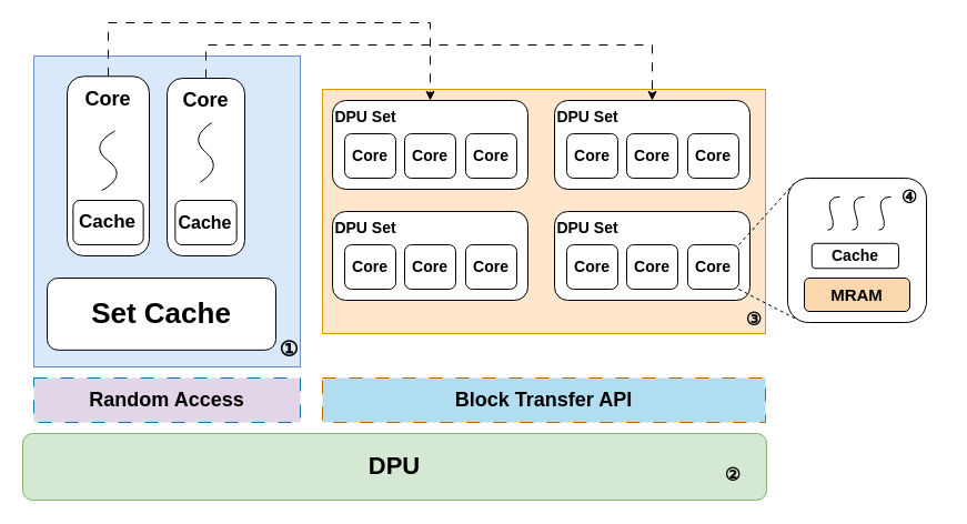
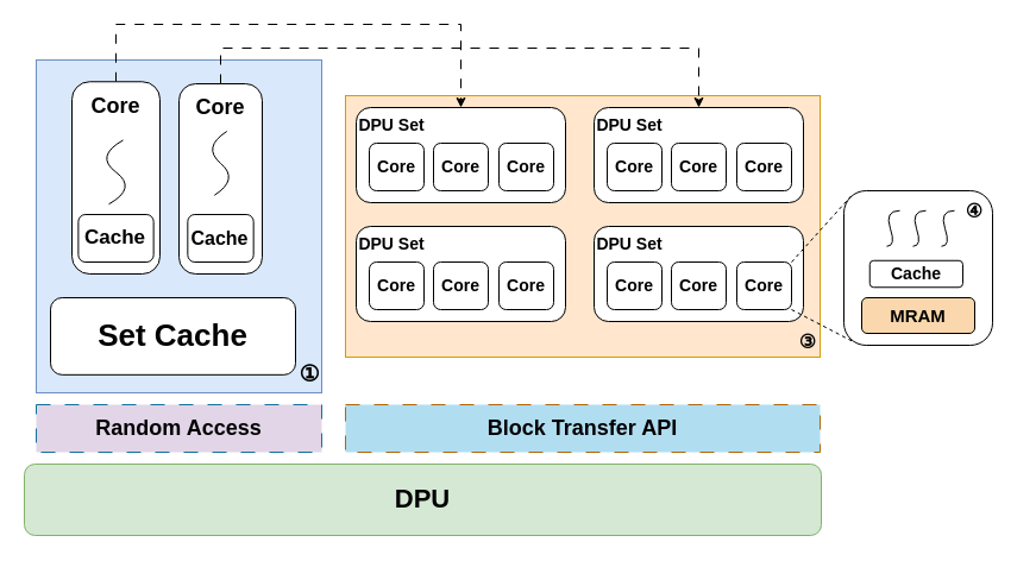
  <mxCell id="0" />
  <mxCell id="1" parent="0" />
  <mxCell id="2" value="" style="rounded=0;whiteSpace=wrap;html=1;fillColor=#ffe6cc;strokeColor=#d79b00;fontStyle=1" parent="1" vertex="1"><mxGeometry x="290" y="80" width="399" height="220" as="geometry" /></mxCell>
  <mxCell id="3" value="" style="rounded=0;whiteSpace=wrap;html=1;fillColor=#dae8fc;strokeColor=#6c8ebf;fontStyle=1" parent="1" vertex="1"><mxGeometry x="30" y="50" width="240" height="280" as="geometry" /></mxCell>
  <mxCell id="4" value="&lt;font style=&quot;font-size: 26px;&quot;&gt;Set Cache&lt;/font&gt;" style="rounded=1;whiteSpace=wrap;html=1;fontStyle=1" parent="1" vertex="1"><mxGeometry x="42" y="250" width="206" height="64.83" as="geometry" /></mxCell>
  <mxCell id="5" value="&lt;font style=&quot;font-size: 22px;&quot;&gt;DPU&lt;/font&gt;" style="rounded=1;whiteSpace=wrap;html=1;fillColor=#d5e8d4;strokeColor=#82b366;fontStyle=1" parent="1" vertex="1"><mxGeometry x="20" y="390" width="670" height="60" as="geometry" /></mxCell>
  <mxCell id="6" value="" style="group;fontStyle=1" parent="1" vertex="1" connectable="0"><mxGeometry x="150" y="30" width="70" height="200" as="geometry" /></mxCell>
  <mxCell id="7" value="&lt;font style=&quot;font-size: 18px;&quot;&gt;Core&lt;/font&gt;" style="rounded=1;whiteSpace=wrap;html=1;spacingTop=0;spacingBottom=120;arcSize=20;spacingLeft=0;fontStyle=1" parent="6" vertex="1"><mxGeometry y="40.0" width="70" height="160.0" as="geometry" /></mxCell>
  <mxCell id="8" value="" style="curved=1;endArrow=none;html=1;rounded=0;endFill=0;fontStyle=1" parent="6" edge="1"><mxGeometry width="50" height="50" relative="1" as="geometry"><mxPoint x="29.75" y="133.794" as="sourcePoint" /><mxPoint x="40.25" y="80.001" as="targetPoint" /><Array as="points"><mxPoint x="50.75" y="120.346" /><mxPoint x="19.25" y="93.45" /></Array></mxGeometry></mxCell>
  <mxCell id="9" value="&lt;font style=&quot;font-size: 16px;&quot;&gt;Cache&lt;/font&gt;" style="rounded=1;whiteSpace=wrap;html=1;fontStyle=1" parent="6" vertex="1"><mxGeometry x="7.332" y="150.0" width="55.344" height="40.0" as="geometry" /></mxCell>
  <mxCell id="10" value="" style="group;fontStyle=1" parent="1" vertex="1" connectable="0"><mxGeometry x="299" y="90" width="176" height="80" as="geometry" /></mxCell>
  <mxCell id="11" value="" style="rounded=1;whiteSpace=wrap;html=1;movable=1;resizable=1;rotatable=1;deletable=1;editable=1;locked=0;connectable=1;fontStyle=1" parent="10" vertex="1"><mxGeometry width="176" height="80" as="geometry" /></mxCell>
  <mxCell id="12" value="&lt;font style=&quot;font-size: 14px;&quot;&gt;DPU Set&lt;/font&gt;" style="text;html=1;strokeColor=none;fillColor=none;align=center;verticalAlign=middle;whiteSpace=wrap;rounded=0;fontSize=8;fontStyle=1" parent="10" vertex="1"><mxGeometry width="60" height="30" as="geometry" /></mxCell>
  <mxCell id="13" value="&lt;font style=&quot;font-size: 14px;&quot;&gt;Core&lt;/font&gt;" style="rounded=1;whiteSpace=wrap;html=1;fontStyle=1" parent="10" vertex="1"><mxGeometry x="11" y="30" width="46" height="40" as="geometry" /></mxCell>
  <mxCell id="14" value="&lt;font style=&quot;font-size: 14px;&quot;&gt;Core&lt;/font&gt;" style="rounded=1;whiteSpace=wrap;html=1;fontStyle=1" parent="10" vertex="1"><mxGeometry x="65" y="30" width="46" height="40" as="geometry" /></mxCell>
  <mxCell id="15" value="&lt;font style=&quot;font-size: 14px;&quot;&gt;Core&lt;/font&gt;" style="rounded=1;whiteSpace=wrap;html=1;fontStyle=1" parent="10" vertex="1"><mxGeometry x="120" y="30" width="46" height="40" as="geometry" /></mxCell>
  <mxCell id="16" value="" style="group;fontStyle=1" parent="1" vertex="1" connectable="0"><mxGeometry x="499" y="90" width="176" height="80" as="geometry" /></mxCell>
  <mxCell id="17" value="" style="rounded=1;whiteSpace=wrap;html=1;movable=1;resizable=1;rotatable=1;deletable=1;editable=1;locked=0;connectable=1;fontStyle=1" parent="16" vertex="1"><mxGeometry width="176" height="80" as="geometry" /></mxCell>
  <mxCell id="18" value="&lt;font style=&quot;font-size: 14px;&quot;&gt;DPU Set&lt;/font&gt;" style="text;html=1;strokeColor=none;fillColor=none;align=center;verticalAlign=middle;whiteSpace=wrap;rounded=0;fontSize=8;fontStyle=1" parent="16" vertex="1"><mxGeometry width="60" height="30" as="geometry" /></mxCell>
  <mxCell id="19" value="&lt;font style=&quot;font-size: 14px;&quot;&gt;Core&lt;/font&gt;" style="rounded=1;whiteSpace=wrap;html=1;fontStyle=1" parent="16" vertex="1"><mxGeometry x="11" y="30" width="46" height="40" as="geometry" /></mxCell>
  <mxCell id="20" value="&lt;font style=&quot;font-size: 14px;&quot;&gt;Core&lt;/font&gt;" style="rounded=1;whiteSpace=wrap;html=1;fontStyle=1" parent="16" vertex="1"><mxGeometry x="65" y="30" width="46" height="40" as="geometry" /></mxCell>
  <mxCell id="21" value="&lt;font style=&quot;font-size: 14px;&quot;&gt;Core&lt;/font&gt;" style="rounded=1;whiteSpace=wrap;html=1;fontStyle=1" parent="16" vertex="1"><mxGeometry x="120" y="30" width="46" height="40" as="geometry" /></mxCell>
  <mxCell id="22" value="" style="group;fontStyle=1" parent="1" vertex="1" connectable="0"><mxGeometry x="299" y="190" width="176" height="80" as="geometry" /></mxCell>
  <mxCell id="23" value="" style="rounded=1;whiteSpace=wrap;html=1;movable=1;resizable=1;rotatable=1;deletable=1;editable=1;locked=0;connectable=1;fontStyle=1" parent="22" vertex="1"><mxGeometry width="176" height="80" as="geometry" /></mxCell>
  <mxCell id="24" value="&lt;font style=&quot;font-size: 14px;&quot;&gt;DPU Set&lt;/font&gt;" style="text;html=1;strokeColor=none;fillColor=none;align=center;verticalAlign=middle;whiteSpace=wrap;rounded=0;fontSize=8;fontStyle=1" parent="22" vertex="1"><mxGeometry width="60" height="30" as="geometry" /></mxCell>
  <mxCell id="25" value="&lt;font style=&quot;font-size: 14px;&quot;&gt;Core&lt;/font&gt;" style="rounded=1;whiteSpace=wrap;html=1;fontStyle=1" parent="22" vertex="1"><mxGeometry x="11" y="30" width="46" height="40" as="geometry" /></mxCell>
  <mxCell id="26" value="&lt;font style=&quot;font-size: 14px;&quot;&gt;Core&lt;/font&gt;" style="rounded=1;whiteSpace=wrap;html=1;fontStyle=1" parent="22" vertex="1"><mxGeometry x="65" y="30" width="46" height="40" as="geometry" /></mxCell>
  <mxCell id="27" value="&lt;font style=&quot;font-size: 14px;&quot;&gt;Core&lt;/font&gt;" style="rounded=1;whiteSpace=wrap;html=1;fontStyle=1" parent="22" vertex="1"><mxGeometry x="120" y="30" width="46" height="40" as="geometry" /></mxCell>
  <mxCell id="28" value="" style="group;fontStyle=1" parent="1" vertex="1" connectable="0"><mxGeometry x="499" y="190" width="176" height="80" as="geometry" /></mxCell>
  <mxCell id="29" value="" style="rounded=1;whiteSpace=wrap;html=1;movable=1;resizable=1;rotatable=1;deletable=1;editable=1;locked=0;connectable=1;fontStyle=1" parent="28" vertex="1"><mxGeometry width="176" height="80" as="geometry" /></mxCell>
  <mxCell id="30" value="&lt;font style=&quot;font-size: 14px;&quot;&gt;DPU Set&lt;/font&gt;" style="text;html=1;strokeColor=none;fillColor=none;align=center;verticalAlign=middle;whiteSpace=wrap;rounded=0;fontSize=8;fontStyle=1" parent="28" vertex="1"><mxGeometry width="60" height="30" as="geometry" /></mxCell>
  <mxCell id="31" value="&lt;font style=&quot;font-size: 14px;&quot;&gt;Core&lt;/font&gt;" style="rounded=1;whiteSpace=wrap;html=1;fontStyle=1" parent="28" vertex="1"><mxGeometry x="11" y="30" width="46" height="40" as="geometry" /></mxCell>
  <mxCell id="32" value="&lt;font style=&quot;font-size: 14px;&quot;&gt;Core&lt;/font&gt;" style="rounded=1;whiteSpace=wrap;html=1;fontStyle=1" parent="28" vertex="1"><mxGeometry x="65" y="30" width="46" height="40" as="geometry" /></mxCell>
  <mxCell id="33" value="&lt;font style=&quot;font-size: 14px;&quot;&gt;Core&lt;/font&gt;" style="rounded=1;whiteSpace=wrap;html=1;fontStyle=1" parent="28" vertex="1"><mxGeometry x="120" y="30" width="46" height="40" as="geometry" /></mxCell>
  <mxCell id="34" value="" style="edgeStyle=orthogonalEdgeStyle;rounded=0;orthogonalLoop=1;jettySize=auto;html=1;entryX=0.5;entryY=0;entryDx=0;entryDy=0;exitX=0.5;exitY=0;exitDx=0;exitDy=0;dashed=1;dashPattern=8 8;fontStyle=1" parent="1" source="50" edge="1" target="11"><mxGeometry relative="1" as="geometry"><mxPoint x="444" y="20" as="targetPoint" /><Array as="points"><mxPoint x="97" y="20" /><mxPoint x="387" y="20" /></Array></mxGeometry></mxCell>
  <mxCell id="35" value="" style="edgeStyle=orthogonalEdgeStyle;rounded=0;orthogonalLoop=1;jettySize=auto;html=1;entryX=0.5;entryY=0;entryDx=0;entryDy=0;exitX=0.5;exitY=0;exitDx=0;exitDy=0;dashed=1;dashPattern=8 8;fontStyle=1" parent="1" source="7" target="17" edge="1"><mxGeometry relative="1" as="geometry"><mxPoint x="200" y="20" as="sourcePoint" /><mxPoint x="552" y="18" as="targetPoint" /><Array as="points"><mxPoint x="185" y="40" /><mxPoint x="587" y="40" /></Array></mxGeometry></mxCell>
  <mxCell id="36" value="" style="endArrow=none;dashed=1;html=1;rounded=0;exitX=1;exitY=0;exitDx=0;exitDy=0;entryX=0.059;entryY=0.023;entryDx=0;entryDy=0;entryPerimeter=0;fontStyle=1" parent="1" source="33" target="43" edge="1"><mxGeometry width="50" height="50" relative="1" as="geometry"><mxPoint x="669" y="220" as="sourcePoint" /><mxPoint x="719" y="170" as="targetPoint" /></mxGeometry></mxCell>
  <mxCell id="37" value="" style="endArrow=none;dashed=1;html=1;rounded=0;exitX=1;exitY=1;exitDx=0;exitDy=0;entryX=0.053;entryY=0.972;entryDx=0;entryDy=0;entryPerimeter=0;fontStyle=1" parent="1" source="33" target="43" edge="1"><mxGeometry width="50" height="50" relative="1" as="geometry"><mxPoint x="739" y="360" as="sourcePoint" /><mxPoint x="739" y="290" as="targetPoint" /></mxGeometry></mxCell>
  <mxCell id="38" value="&lt;font style=&quot;font-size: 18px;&quot;&gt;Random Access&lt;/font&gt;" style="rounded=0;whiteSpace=wrap;html=1;shadow=0;dashed=1;dashPattern=12 12;fillColor=#e1d5e7;strokeColor=#10739e;fontStyle=1;" parent="1" vertex="1"><mxGeometry x="30" y="340" width="240" height="40" as="geometry" /></mxCell>
  <mxCell id="39" value="&lt;font style=&quot;font-size: 18px;&quot;&gt;Block Transfer API&lt;/font&gt;" style="rounded=0;whiteSpace=wrap;html=1;shadow=0;dashed=1;dashPattern=12 12;fillColor=#b1ddf0;strokeColor=#b46504;fontStyle=1;" parent="1" vertex="1"><mxGeometry x="290" y="340" width="399" height="40" as="geometry" /></mxCell>
  <mxCell id="40" value="&lt;span&gt;&lt;font face=&quot;Comic Sans MS&quot; style=&quot;font-size: 19px;&quot;&gt;①&lt;/font&gt;&lt;/span&gt;" style="text;html=1;strokeColor=none;fillColor=none;align=center;verticalAlign=middle;whiteSpace=wrap;rounded=0;fontStyle=1" parent="1" vertex="1"><mxGeometry x="230" y="300" width="60" height="30" as="geometry" /></mxCell>
- <mxCell id="41" value="&lt;h1&gt;&lt;font style=&quot;font-size: 16px;&quot;&gt;&lt;span&gt;②&lt;/span&gt;&lt;/font&gt;&lt;/h1&gt;" style="text;html=1;strokeColor=none;fillColor=none;align=center;verticalAlign=middle;whiteSpace=wrap;rounded=0;fontStyle=1" parent="1" vertex="1"><mxGeometry x="630" y="410" width="60" height="30" as="geometry" /></mxCell>
  <mxCell id="42" value="&lt;h1&gt;&lt;font style=&quot;font-size: 16px;&quot;&gt;&lt;span&gt;③&lt;/span&gt;&lt;/font&gt;&lt;/h1&gt;" style="text;html=1;strokeColor=none;fillColor=none;align=center;verticalAlign=middle;whiteSpace=wrap;rounded=0;fontStyle=1" parent="1" vertex="1"><mxGeometry x="649" y="270" width="60" height="30" as="geometry" /></mxCell>
  <mxCell id="43" value="" style="rounded=1;whiteSpace=wrap;html=1;fontStyle=1" parent="1" vertex="1"><mxGeometry x="709" y="160" width="125" height="130" as="geometry" /></mxCell>
  <mxCell id="44" value="&lt;font style=&quot;font-size: 15px;&quot;&gt;MRAM&lt;/font&gt;" style="rounded=1;whiteSpace=wrap;html=1;fontStyle=1;fillColor=#fad7ac;" parent="1" vertex="1"><mxGeometry x="724" y="250" width="95" height="30" as="geometry" /></mxCell>
  <mxCell id="45" value="&lt;font style=&quot;font-size: 14px;&quot;&gt;Cache&lt;/font&gt;" style="rounded=1;whiteSpace=wrap;html=1;fontStyle=1" parent="1" vertex="1"><mxGeometry x="730.75" y="218.75" width="78.25" height="22.5" as="geometry" /></mxCell>
  <mxCell id="46" value="" style="curved=1;endArrow=none;html=1;rounded=0;endFill=0;fontStyle=1" parent="1" edge="1"><mxGeometry width="50" height="50" relative="1" as="geometry"><mxPoint x="745" y="206.72" as="sourcePoint" /><mxPoint x="756" y="176.72" as="targetPoint" /><Array as="points"><mxPoint x="753" y="206.72" /><mxPoint x="743" y="176.72" /></Array></mxGeometry></mxCell>
  <mxCell id="47" value="" style="curved=1;endArrow=none;html=1;rounded=0;endFill=0;fontStyle=1" parent="1" edge="1"><mxGeometry width="50" height="50" relative="1" as="geometry"><mxPoint x="767" y="206.72" as="sourcePoint" /><mxPoint x="778" y="176.72" as="targetPoint" /><Array as="points"><mxPoint x="775" y="206.72" /><mxPoint x="765" y="176.72" /></Array></mxGeometry></mxCell>
  <mxCell id="48" value="" style="curved=1;endArrow=none;html=1;rounded=0;endFill=0;spacingBottom=0;spacing=2;fontStyle=1" parent="1" edge="1"><mxGeometry width="50" height="50" relative="1" as="geometry"><mxPoint x="791" y="206.72" as="sourcePoint" /><mxPoint x="802" y="176.72" as="targetPoint" /><Array as="points"><mxPoint x="799" y="206.72" /><mxPoint x="789" y="176.72" /></Array></mxGeometry></mxCell>
  <mxCell id="49" value="&lt;h1&gt;&lt;font style=&quot;font-size: 16px;&quot;&gt;&lt;span&gt;④&lt;/span&gt;&lt;/font&gt;&lt;/h1&gt;" style="text;html=1;strokeColor=none;fillColor=none;align=center;verticalAlign=middle;whiteSpace=wrap;rounded=0;fontStyle=1" parent="1" vertex="1"><mxGeometry x="789" y="160" width="60" height="30" as="geometry" /></mxCell>
  <mxCell id="50" value="&lt;font style=&quot;font-size: 18px;&quot;&gt;Core&lt;/font&gt;" style="rounded=1;whiteSpace=wrap;html=1;spacingTop=0;spacingBottom=120;arcSize=20;spacingLeft=0;fontStyle=1" parent="1" vertex="1"><mxGeometry x="60" y="68.28" width="74" height="161.72" as="geometry" /></mxCell>
  <mxCell id="51" value="" style="group;fontStyle=1" vertex="1" connectable="0" parent="1"><mxGeometry x="60" y="68.28" width="74" height="161.72" as="geometry" /></mxCell>
  <mxCell id="52" value="" style="curved=1;endArrow=none;html=1;rounded=0;endFill=0;fontStyle=1" parent="51" edge="1"><mxGeometry width="50" height="50" relative="1" as="geometry"><mxPoint x="31.01" y="102.974" as="sourcePoint" /><mxPoint x="43.01" y="49.181" as="targetPoint" /><Array as="points"><mxPoint x="55.01" y="89.526" /><mxPoint x="19.01" y="62.63" /></Array></mxGeometry></mxCell>
  <mxCell id="53" value="&lt;font style=&quot;font-size: 17px;&quot;&gt;Cache&lt;/font&gt;" style="rounded=1;whiteSpace=wrap;html=1;fontStyle=1" parent="51" vertex="1"><mxGeometry x="5.38" y="111.72" width="63.25" height="40" as="geometry" /></mxCell>
